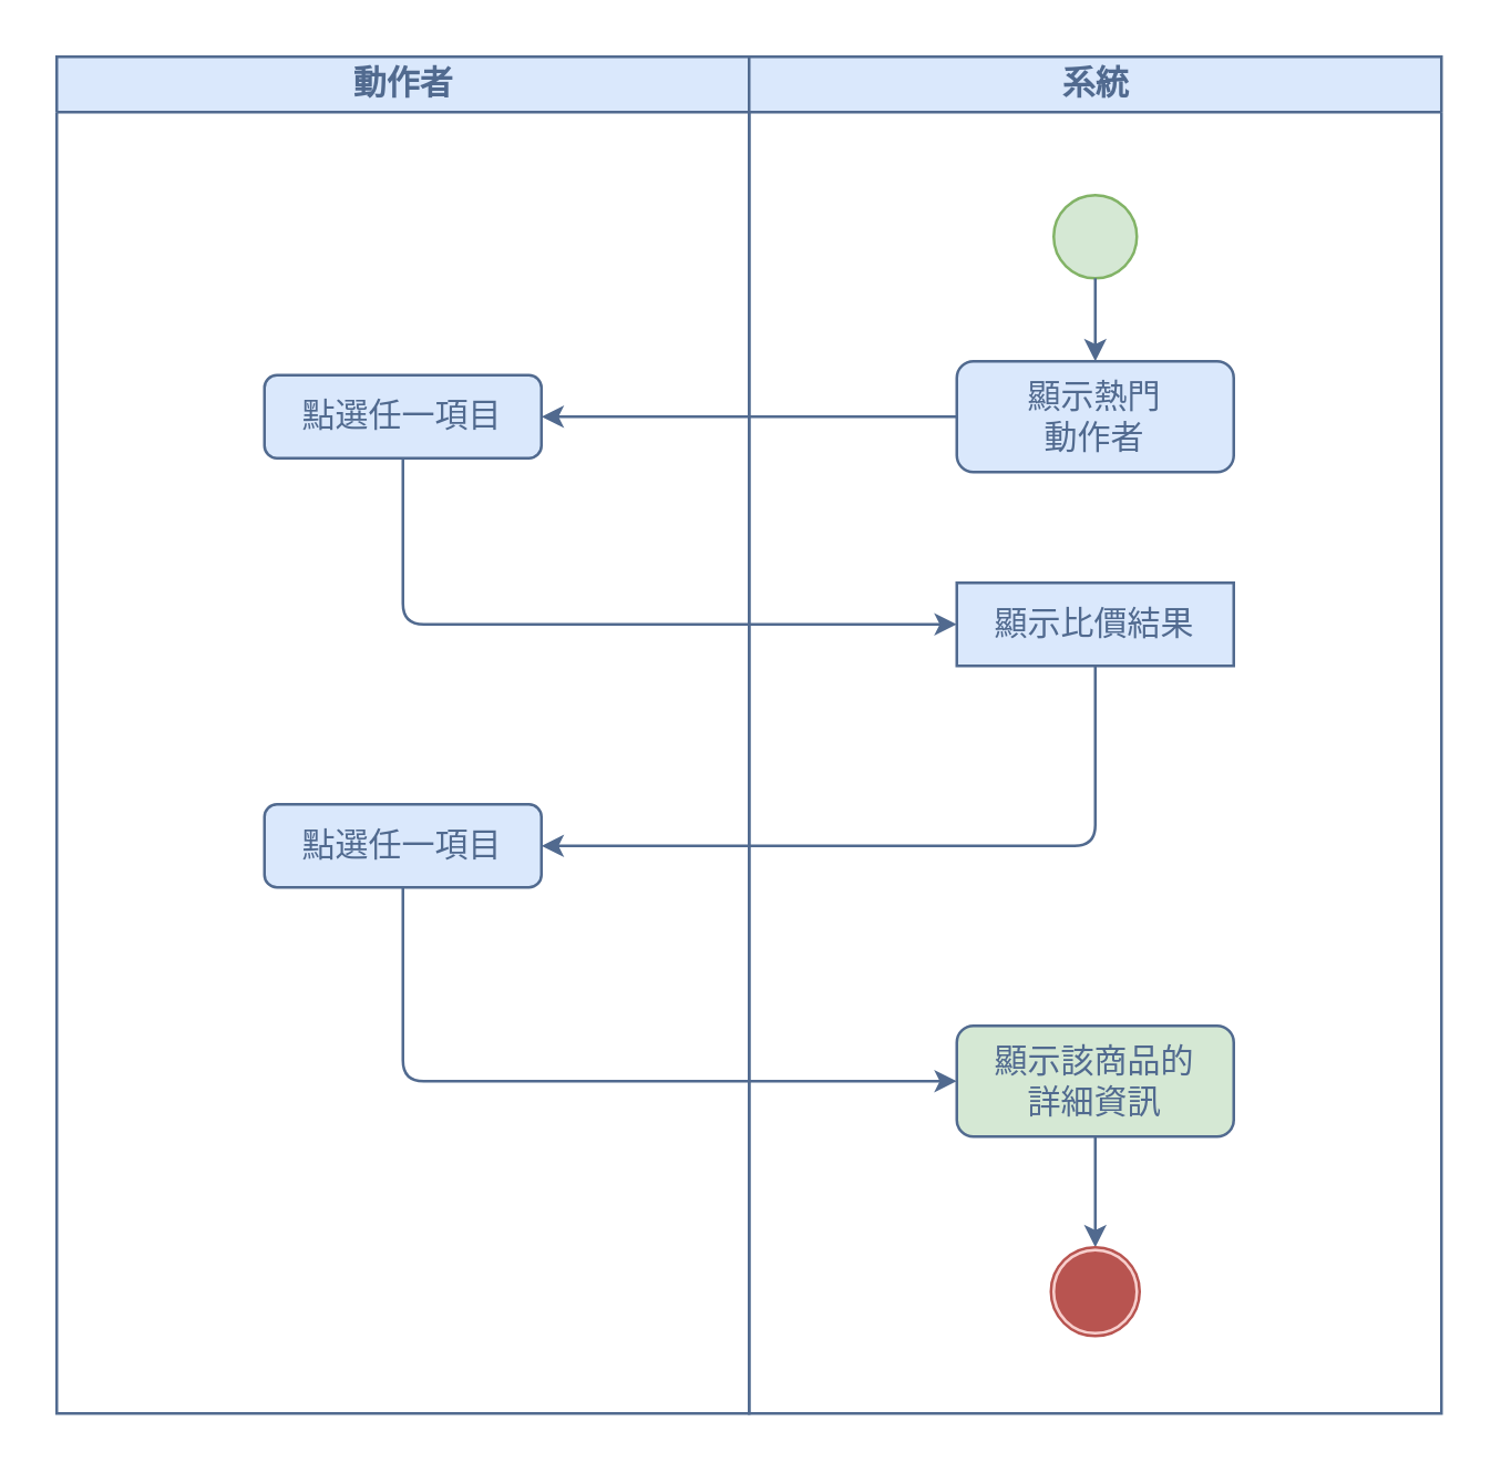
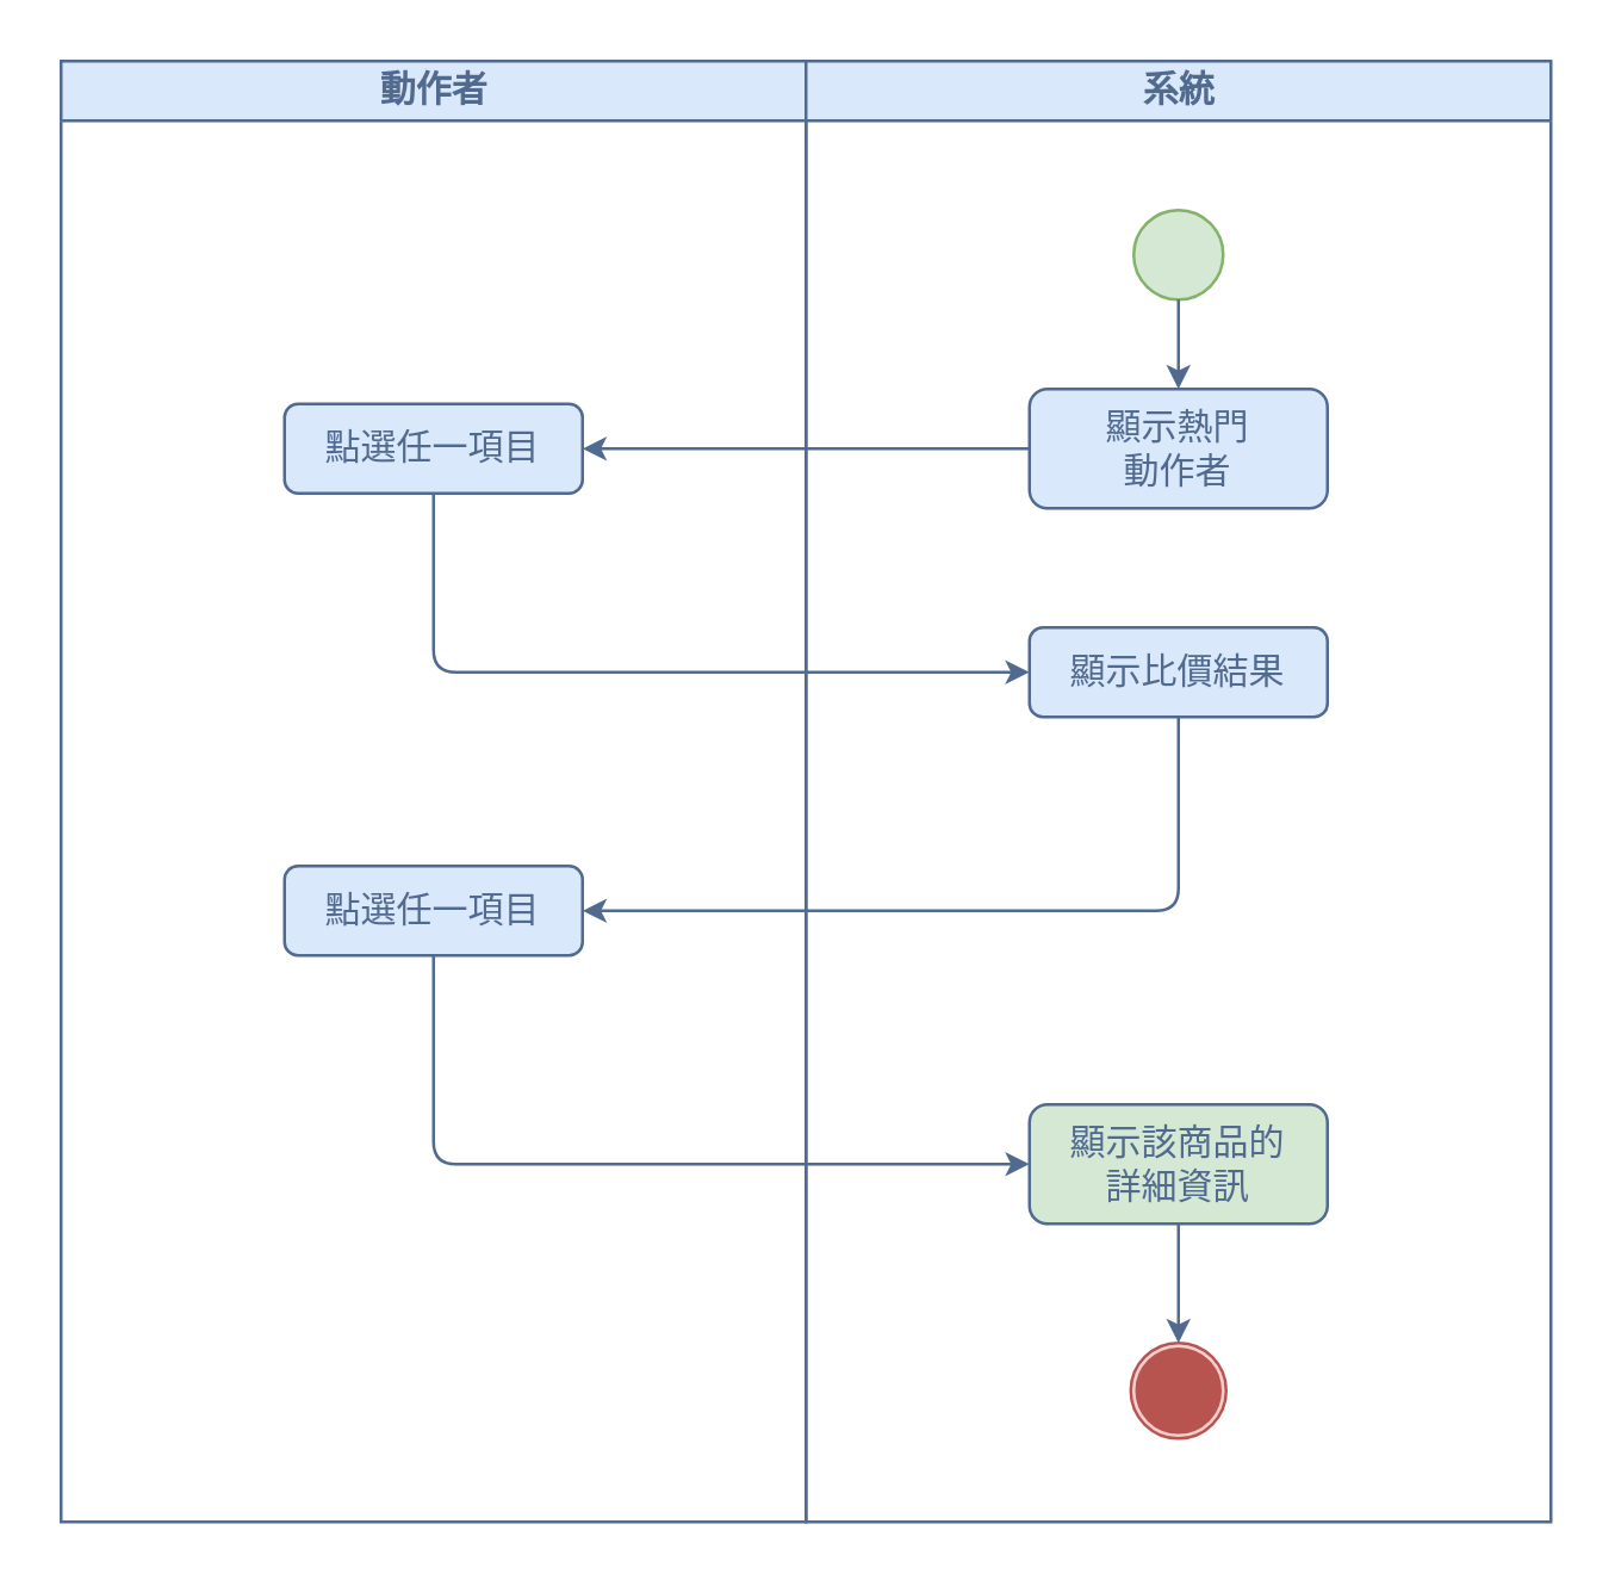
  <mxCell id="0" />
  <mxCell id="1" parent="0" />
  <mxCell id="2" value="&lt;font color=&quot;#516a8f&quot;&gt;動作者&lt;/font&gt;" style="swimlane;html=1;startSize=20;fillColor=#dae8fc;strokeColor=#516A8F;" parent="1" vertex="1"><mxGeometry x="20" y="20" width="250" height="490" as="geometry" /></mxCell>
  <mxCell id="3" value="&lt;font color=&quot;#516a8f&quot;&gt;點選任一項目&lt;/font&gt;" style="rounded=1;whiteSpace=wrap;html=1;shadow=0;comic=0;labelBackgroundColor=none;strokeWidth=1;fontFamily=Verdana;fontSize=12;align=center;arcSize=15;fillColor=#dae8fc;strokeColor=#516A8F;glass=0;" parent="2" vertex="1"><mxGeometry x="75" y="115" width="100" height="30" as="geometry" /></mxCell>
  <mxCell id="4" value="&lt;font color=&quot;#516a8f&quot;&gt;點選任一項目&lt;/font&gt;" style="rounded=1;whiteSpace=wrap;html=1;shadow=0;comic=0;labelBackgroundColor=none;strokeWidth=1;fontFamily=Verdana;fontSize=12;align=center;arcSize=15;fillColor=#dae8fc;strokeColor=#516A8F;glass=0;" parent="2" vertex="1"><mxGeometry x="75" y="270" width="100" height="30" as="geometry" /></mxCell>
  <mxCell id="5" value="&lt;font color=&quot;#516a8f&quot;&gt;系統&lt;/font&gt;" style="swimlane;html=1;startSize=20;fillColor=#dae8fc;strokeColor=#516A8F;" parent="1" vertex="1"><mxGeometry x="270" y="20" width="250" height="490" as="geometry" /></mxCell>
  <mxCell id="6" value="&lt;font color=&quot;#516a8f&quot;&gt;顯示熱門&lt;br&gt;動作者&lt;/font&gt;" style="rounded=1;whiteSpace=wrap;html=1;shadow=0;comic=0;labelBackgroundColor=none;strokeWidth=1;fontFamily=Verdana;fontSize=12;align=center;arcSize=15;fillColor=#dae8fc;strokeColor=#516A8F;glass=0;" parent="5" vertex="1"><mxGeometry x="75" y="110" width="100" height="40" as="geometry" /></mxCell>
  <mxCell id="7" value="" style="ellipse;whiteSpace=wrap;html=1;rounded=0;shadow=0;comic=0;labelBackgroundColor=none;strokeWidth=1;fillColor=#d5e8d4;fontFamily=Verdana;fontSize=12;align=center;strokeColor=#82b366;" parent="5" vertex="1"><mxGeometry x="110" y="50" width="30" height="30" as="geometry" /></mxCell>
  <mxCell id="8" style="edgeStyle=none;rounded=0;html=1;labelBackgroundColor=none;startArrow=none;startFill=0;startSize=5;endArrow=classic;endFill=1;endSize=5;jettySize=auto;orthogonalLoop=1;strokeWidth=1;fontFamily=Verdana;fontSize=12;exitX=0.5;exitY=1;exitDx=0;exitDy=0;strokeColor=#516A8F;arcSize=20;entryX=0.5;entryY=0;entryDx=0;entryDy=0;" parent="5" source="7" target="6" edge="1"><mxGeometry relative="1" as="geometry"><mxPoint x="-170.45" y="260.0" as="sourcePoint" /></mxGeometry></mxCell>
  <mxCell id="9" value="&lt;font color=&quot;#516a8f&quot;&gt;顯示該商品的&lt;br&gt;詳細資訊&lt;/font&gt;" style="rounded=1;whiteSpace=wrap;html=1;shadow=0;comic=0;labelBackgroundColor=none;strokeWidth=1;fontFamily=Verdana;fontSize=12;align=center;arcSize=15;fillColor=#d5e8d4;strokeColor=#516A8F;glass=0;" parent="5" vertex="1"><mxGeometry x="75" y="350" width="100" height="40" as="geometry" /></mxCell>
  <mxCell id="10" style="edgeStyle=none;rounded=0;html=1;labelBackgroundColor=none;startArrow=none;startFill=0;startSize=5;endArrow=classic;endFill=1;endSize=5;jettySize=auto;orthogonalLoop=1;strokeWidth=1;fontFamily=Verdana;fontSize=12;exitX=0.5;exitY=1;exitDx=0;exitDy=0;strokeColor=#516A8F;arcSize=20;entryX=0.5;entryY=0;entryDx=0;entryDy=0;" parent="5" source="9" target="14" edge="1"><mxGeometry relative="1" as="geometry"><mxPoint x="135" y="285" as="sourcePoint" /><mxPoint x="135" y="320" as="targetPoint" /></mxGeometry></mxCell>
- <mxCell id="11" value="&lt;font color=&quot;#516a8f&quot;&gt;顯示比價結果&lt;/font&gt;" style="whiteSpace=wrap;html=1;shadow=0;comic=0;labelBackgroundColor=none;strokeWidth=1;fontFamily=Verdana;fontSize=12;align=center;arcSize=15;fillColor=#dae8fc;strokeColor=#516A8F;glass=0;rounded=0;" parent="5" vertex="1"><mxGeometry x="75" y="190" width="100" height="30" as="geometry" /></mxCell>
+ <mxCell id="11" value="&lt;font color=&quot;#516a8f&quot;&gt;顯示比價結果&lt;/font&gt;" style="rounded=1;whiteSpace=wrap;html=1;shadow=0;comic=0;labelBackgroundColor=none;strokeWidth=1;fontFamily=Verdana;fontSize=12;align=center;arcSize=15;fillColor=#dae8fc;strokeColor=#516A8F;glass=0;" parent="5" vertex="1"><mxGeometry x="75" y="190" width="100" height="30" as="geometry" /></mxCell>
  <mxCell id="12" value="" style="group" parent="5" vertex="1" connectable="0"><mxGeometry x="109" y="430" width="32" height="32" as="geometry" /></mxCell>
  <mxCell id="13" value="" style="ellipse;whiteSpace=wrap;html=1;aspect=fixed;fillColor=#b85450;strokeColor=#f8cecc;" parent="12" vertex="1"><mxGeometry x="1" y="1" width="30" height="30" as="geometry" /></mxCell>
  <mxCell id="14" value="" style="ellipse;whiteSpace=wrap;html=1;aspect=fixed;fillColor=none;strokeColor=#B85450;" parent="12" vertex="1"><mxGeometry width="32" height="32" as="geometry" /></mxCell>
  <mxCell id="15" style="edgeStyle=none;rounded=0;html=1;labelBackgroundColor=none;startArrow=none;startFill=0;startSize=5;endArrow=classic;endFill=1;endSize=5;jettySize=auto;orthogonalLoop=1;strokeWidth=1;fontFamily=Verdana;fontSize=12;exitX=0;exitY=0.5;exitDx=0;exitDy=0;strokeColor=#516A8F;arcSize=20;entryX=1;entryY=0.5;entryDx=0;entryDy=0;" parent="1" source="6" target="3" edge="1"><mxGeometry relative="1" as="geometry"><mxPoint x="415" y="110" as="sourcePoint" /><mxPoint x="415" y="140" as="targetPoint" /></mxGeometry></mxCell>
  <mxCell id="16" style="edgeStyle=none;rounded=1;html=1;labelBackgroundColor=none;startArrow=none;startFill=0;startSize=5;endArrow=classic;endFill=1;endSize=5;jettySize=auto;orthogonalLoop=1;strokeWidth=1;fontFamily=Verdana;fontSize=12;exitX=0.5;exitY=1;exitDx=0;exitDy=0;strokeColor=#516A8F;arcSize=15;entryX=0;entryY=0.5;entryDx=0;entryDy=0;" parent="1" source="3" target="11" edge="1"><mxGeometry relative="1" as="geometry"><mxPoint x="365" y="155" as="sourcePoint" /><mxPoint x="205" y="155" as="targetPoint" /><Array as="points"><mxPoint x="145" y="225" /></Array></mxGeometry></mxCell>
  <mxCell id="17" style="edgeStyle=none;rounded=1;html=1;labelBackgroundColor=none;startArrow=none;startFill=0;startSize=5;endArrow=classic;endFill=1;endSize=5;jettySize=auto;orthogonalLoop=1;strokeWidth=1;fontFamily=Verdana;fontSize=12;exitX=0.5;exitY=1;exitDx=0;exitDy=0;strokeColor=#516A8F;arcSize=15;entryX=1;entryY=0.5;entryDx=0;entryDy=0;" parent="1" source="11" target="4" edge="1"><mxGeometry relative="1" as="geometry"><mxPoint x="405" y="250" as="sourcePoint" /><mxPoint x="615" y="315" as="targetPoint" /><Array as="points"><mxPoint x="395" y="305" /></Array></mxGeometry></mxCell>
  <mxCell id="18" style="edgeStyle=none;rounded=1;html=1;labelBackgroundColor=none;startArrow=none;startFill=0;startSize=5;endArrow=classic;endFill=1;endSize=5;jettySize=auto;orthogonalLoop=1;strokeWidth=1;fontFamily=Verdana;fontSize=12;exitX=0.5;exitY=1;exitDx=0;exitDy=0;strokeColor=#516A8F;arcSize=15;entryX=0;entryY=0.5;entryDx=0;entryDy=0;" parent="1" source="4" target="9" edge="1"><mxGeometry relative="1" as="geometry"><mxPoint x="145" y="330" as="sourcePoint" /><mxPoint x="355" y="395" as="targetPoint" /><Array as="points"><mxPoint x="145" y="390" /></Array></mxGeometry></mxCell>
